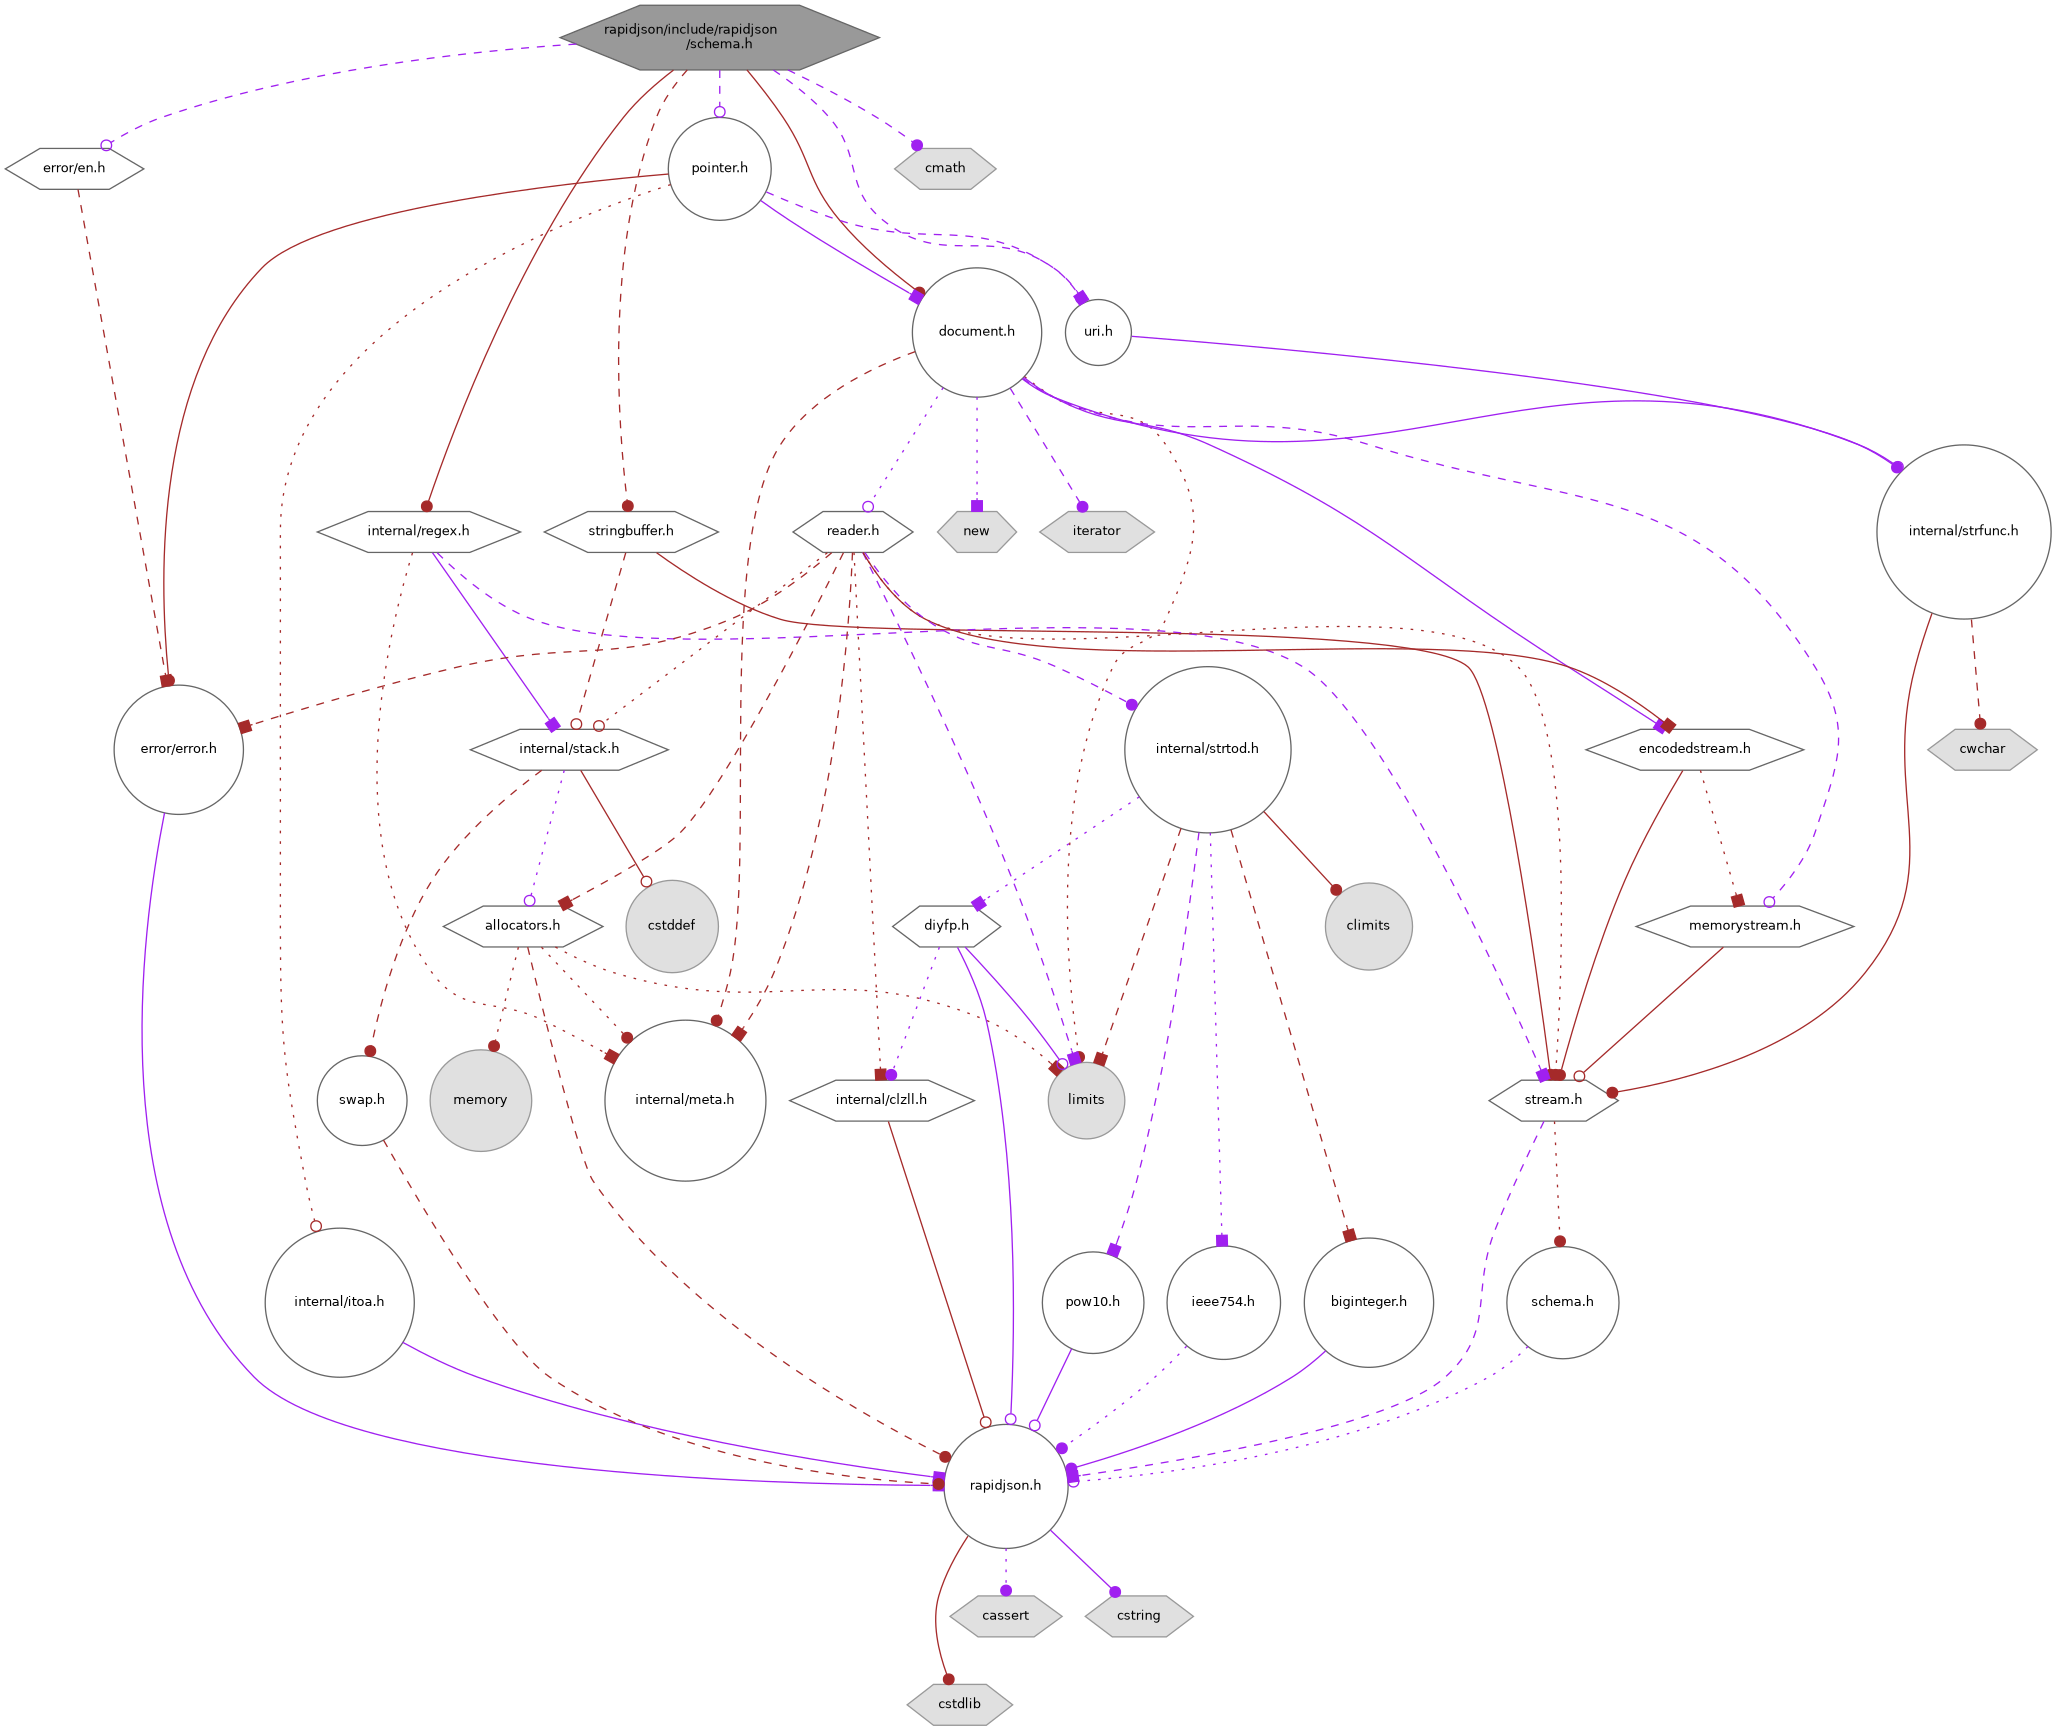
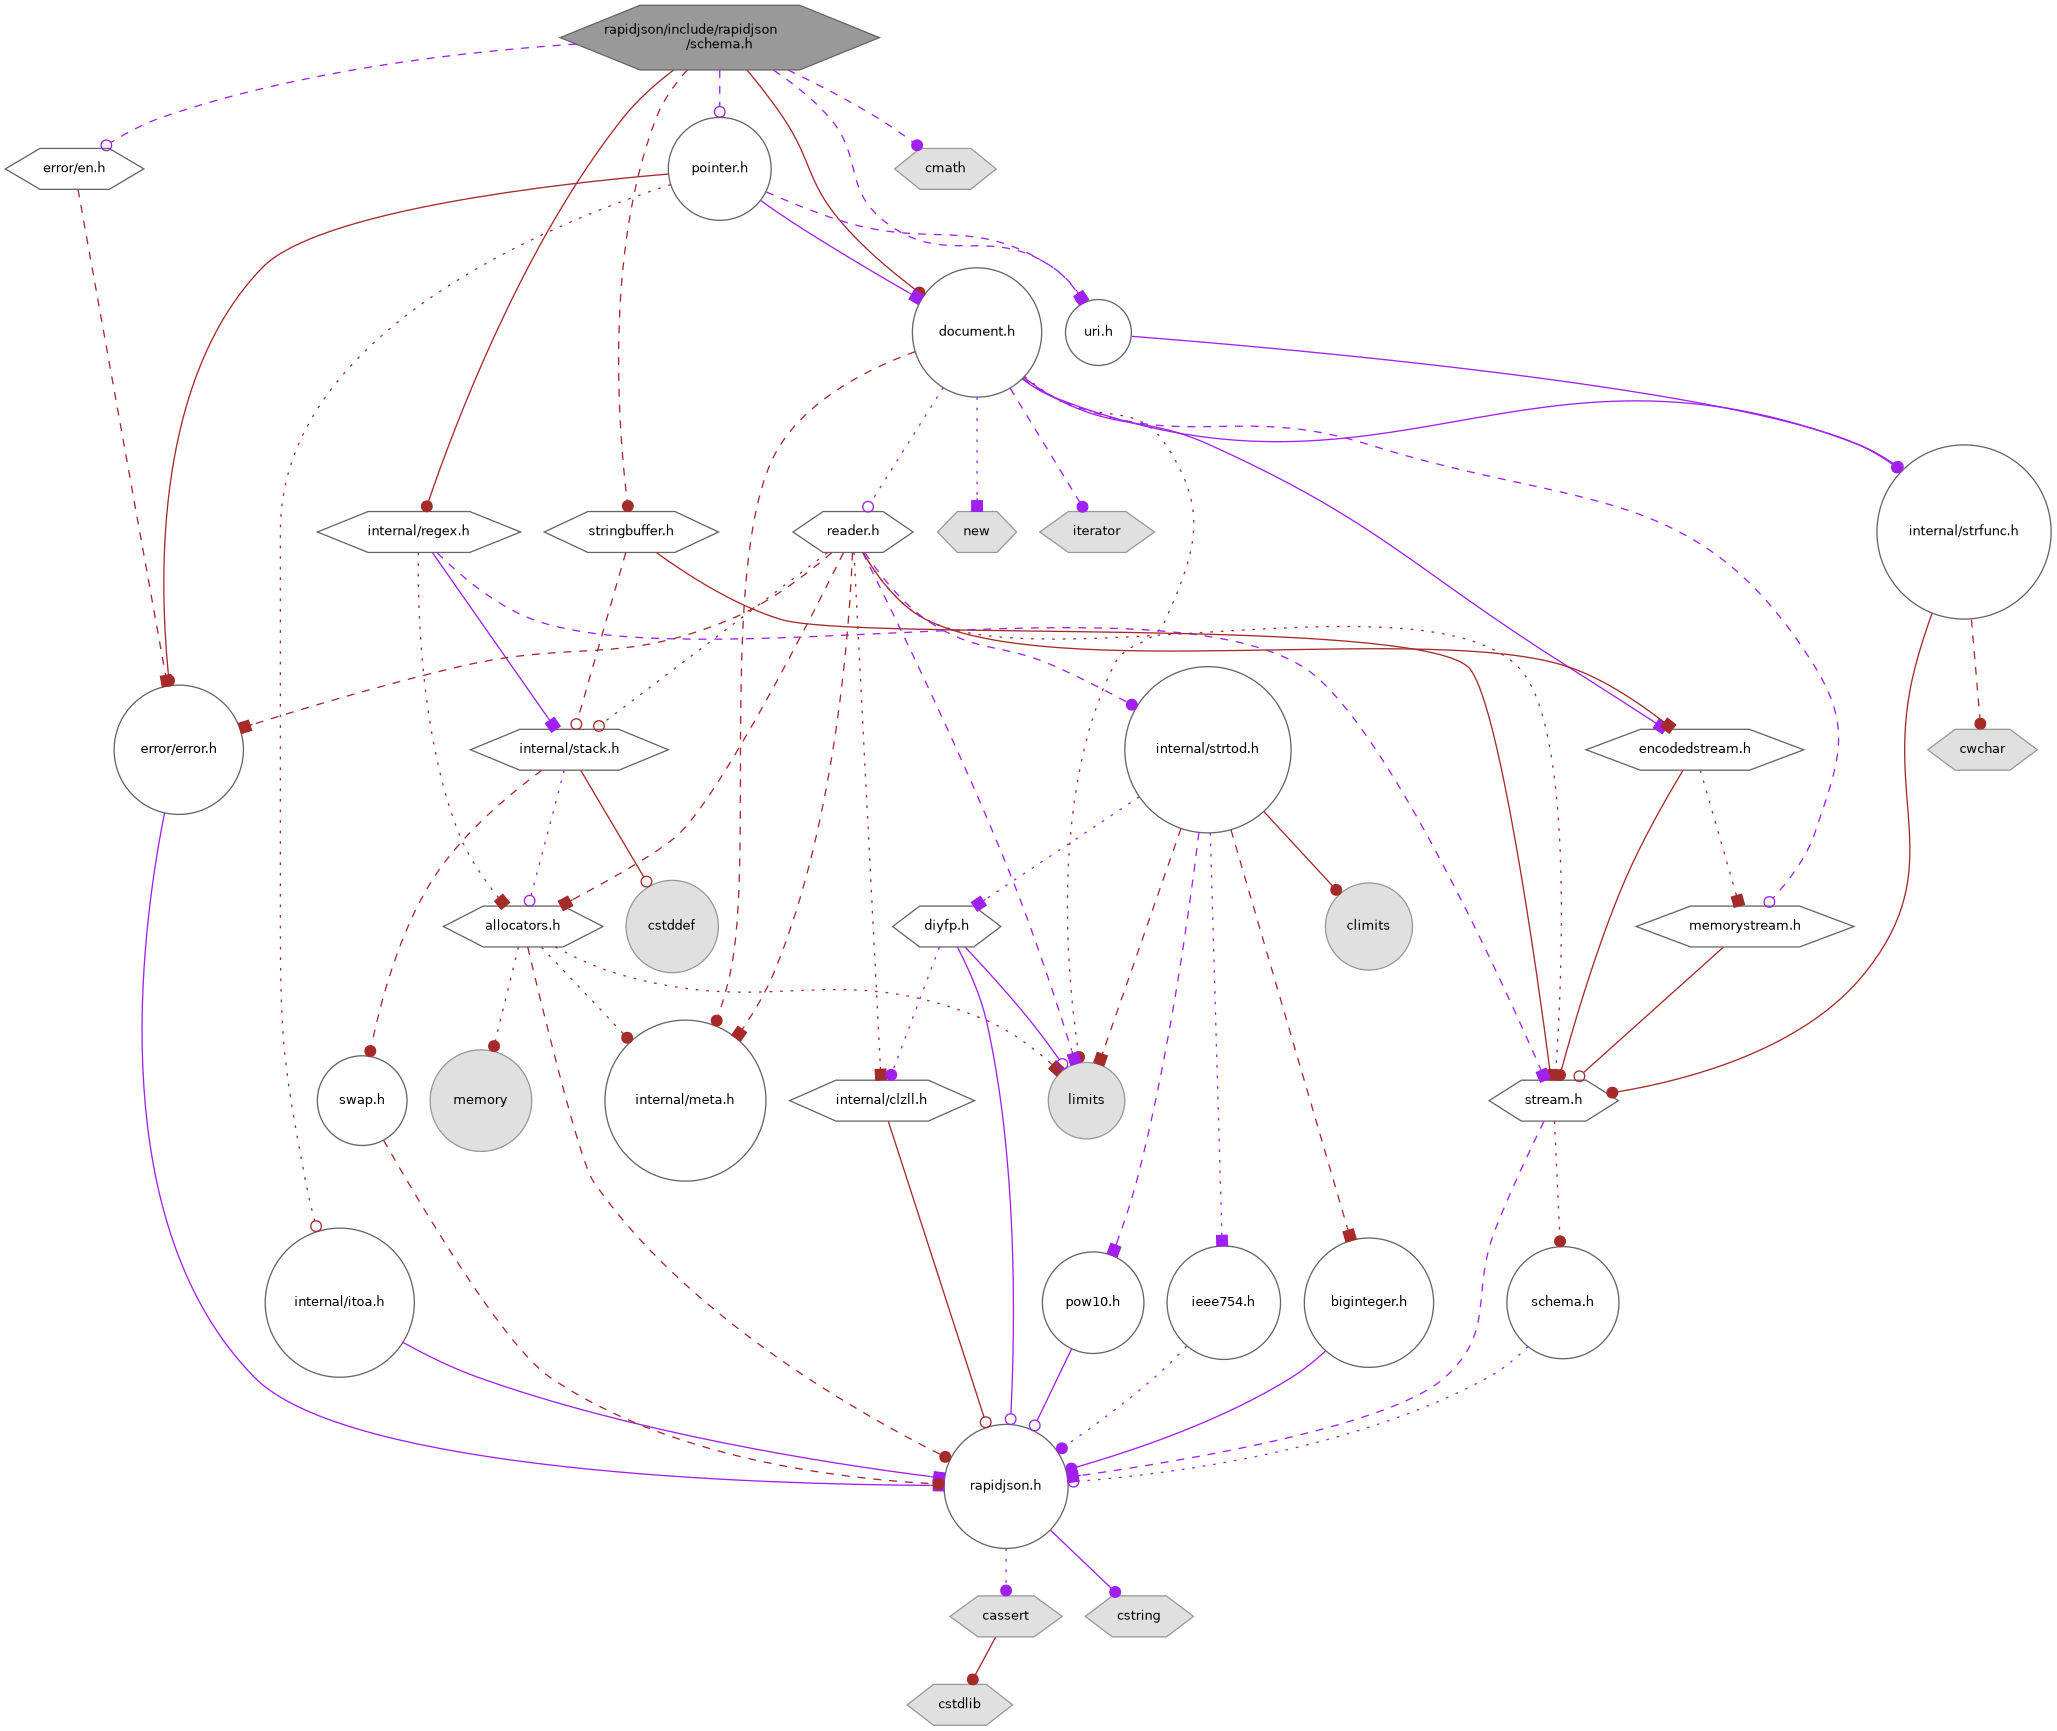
  digraph {
    node [color=grey40 fillcolor=white fontname=Helvetica fontsize=10 shape=hexagon style=filled]
    edge [arrowhead=dot color=brown fontname=Helvetica fontsize=10 labelfontname=Helvetica labelfontsize=10 style=dashed]
    n1 [color=gray40 fillcolor=grey60 fontcolor=black height=0.2 label="rapidjson/include/rapidjson\l/schema.h" width=0.4]
    n2 [height=0.2 label="document.h" shape=circle width=0.4]
    n3 [height=0.2 label="pointer.h" shape=circle width=0.4]
    n4 [height=0.2 label="uri.h" shape=circle width=0.4]
    n5 [height=0.2 label="stringbuffer.h" width=0.4]
    n6 [height=0.2 label="error/en.h" width=0.4]
    n7 [color=grey60 fillcolor="#E0E0E0" height=0.2 label=cmath width=0.4]
    n8 [height=0.2 label="internal/regex.h" width=0.4]
    n9 [height=0.2 label="reader.h" width=0.4]
    n10 [height=0.2 label="internal/meta.h" shape=circle width=0.4]
    n11 [color=grey60 fillcolor="#E0E0E0" height=0.2 label=limits shape=circle width=0.4]
    n12 [height=0.2 label="encodedstream.h" width=0.4]
    n13 [height=0.2 label="memorystream.h" width=0.4]
    n14 [height=0.2 label="internal/strfunc.h" shape=circle width=0.4]
    n15 [color=grey60 fillcolor="#E0E0E0" height=0.2 label=new width=0.4]
    n16 [color=grey60 fillcolor="#E0E0E0" height=0.2 label=iterator width=0.4]
    n17 [height=0.2 label="error/error.h" shape=circle width=0.4]
    n18 [height=0.2 label="internal/itoa.h" shape=circle width=0.4]
    n19 [height=0.2 label="stream.h" width=0.4]
    n20 [height=0.2 label="internal/stack.h" width=0.4]
    n21 [height=0.2 label="allocators.h" width=0.4]
    n22 [height=0.2 label="internal/clzll.h" width=0.4]
    n23 [height=0.2 label="internal/strtod.h" shape=circle width=0.4]
    n24 [color=grey60 fillcolor="#E0E0E0" height=0.2 label=cwchar width=0.4]
    n25 [height=0.2 label="rapidjson.h" shape=circle width=0.4]
    n26 [color=grey60 fillcolor="#E0E0E0" height=0.2 label=memory shape=circle width=0.4]
    n27 [height=0.2 label="schema.h" shape=circle width=0.4]
    n28 [height=0.2 label="swap.h" shape=circle width=0.4]
    n29 [color=grey60 fillcolor="#E0E0E0" height=0.2 label=cstddef shape=circle width=0.4]
    n30 [height=0.2 label="ieee754.h" shape=circle width=0.4]
    n31 [height=0.2 label="biginteger.h" shape=circle width=0.4]
    n32 [height=0.2 label="diyfp.h" width=0.4]
    n33 [height=0.2 label="pow10.h" shape=circle width=0.4]
    n34 [color=grey60 fillcolor="#E0E0E0" height=0.2 label=climits shape=circle width=0.4]
    n35 [color=grey60 fillcolor="#E0E0E0" height=0.2 label=cstdlib width=0.4]
    n36 [color=grey60 fillcolor="#E0E0E0" height=0.2 label=cstring width=0.4]
    n37 [color=grey60 fillcolor="#E0E0E0" height=0.2 label=cassert width=0.4]
    n1 -> n2 [style=solid]
    n1 -> n3 [arrowhead=odot color=purple]
    n1 -> n4 [arrowhead=odot color=purple]
    n1 -> n5
    n1 -> n6 [arrowhead=odot color=purple]
    n1 -> n7 [color=purple]
    n1 -> n8 [style=solid]
    n2 -> n9 [arrowhead=odot color=purple style=dotted]
    n2 -> n10
    n2 -> n11 [style=dotted]
    n2 -> n12 [arrowhead=box color=purple style=solid]
    n2 -> n13 [arrowhead=odot color=purple]
    n2 -> n14 [arrowhead=odot color=purple style=solid]
    n2 -> n15 [arrowhead=box color=purple style=dotted]
    n2 -> n16 [color=purple]
    n3 -> n2 [arrowhead=box color=purple style=solid]
    n3 -> n4 [arrowhead=box color=purple]
    n3 -> n17 [style=solid]
    n3 -> n18 [arrowhead=odot style=dotted]
    n4 -> n14 [color=purple style=solid]
    n5 -> n19 [style=solid]
    n5 -> n20 [arrowhead=odot]
    n6 -> n17 [arrowhead=box]
    n8 -> n19 [arrowhead=box color=purple]
    n8 -> n20 [arrowhead=box color=purple style=solid]
-   n8 -> n10 [arrowhead=box style=dotted]
+   n8 -> n21 [arrowhead=box style=dotted]
    n9 -> n10 [arrowhead=box]
    n9 -> n11 [arrowhead=box color=purple]
    n9 -> n12 [arrowhead=box style=solid]
    n9 -> n17 [arrowhead=box]
    n9 -> n19 [style=dotted]
    n9 -> n20 [arrowhead=odot style=dotted]
    n9 -> n21 [arrowhead=box]
    n9 -> n22 [arrowhead=box style=dotted]
    n9 -> n23 [color=purple]
    n12 -> n13 [arrowhead=box style=dotted]
    n12 -> n19 [style=solid]
    n13 -> n19 [arrowhead=odot style=solid]
    n14 -> n19 [style=solid]
    n14 -> n24
    n17 -> n25 [arrowhead=box color=purple style=solid]
    n18 -> n25 [arrowhead=box color=purple style=solid]
    n19 -> n25 [arrowhead=box color=purple]
    n19 -> n27 [style=dotted]
    n20 -> n21 [arrowhead=odot color=purple style=dotted]
    n20 -> n28
    n20 -> n29 [arrowhead=odot style=solid]
    n21 -> n10 [style=dotted]
    n21 -> n11 [arrowhead=box style=dotted]
    n21 -> n25
    n21 -> n26 [style=dotted]
    n22 -> n25 [arrowhead=odot style=solid]
    n23 -> n11 [arrowhead=box]
    n23 -> n30 [arrowhead=box color=purple style=dotted]
    n23 -> n31 [arrowhead=box]
    n23 -> n32 [arrowhead=box color=purple style=dotted]
    n23 -> n33 [arrowhead=box color=purple]
    n23 -> n34 [style=solid]
-   n25 -> n35 [style=solid]
+   n37 -> n35 [style=solid]
    n25 -> n36 [color=purple style=solid]
    n25 -> n37 [color=purple style=dotted]
    n27 -> n25 [arrowhead=odot color=purple style=dotted]
    n28 -> n25
    n30 -> n25 [color=purple style=dotted]
    n31 -> n25 [color=purple style=solid]
    n32 -> n11 [arrowhead=odot color=purple style=solid]
    n32 -> n22 [color=purple style=dotted]
    n32 -> n25 [arrowhead=odot color=purple style=solid]
    n33 -> n25 [arrowhead=odot color=purple style=solid]
  }
